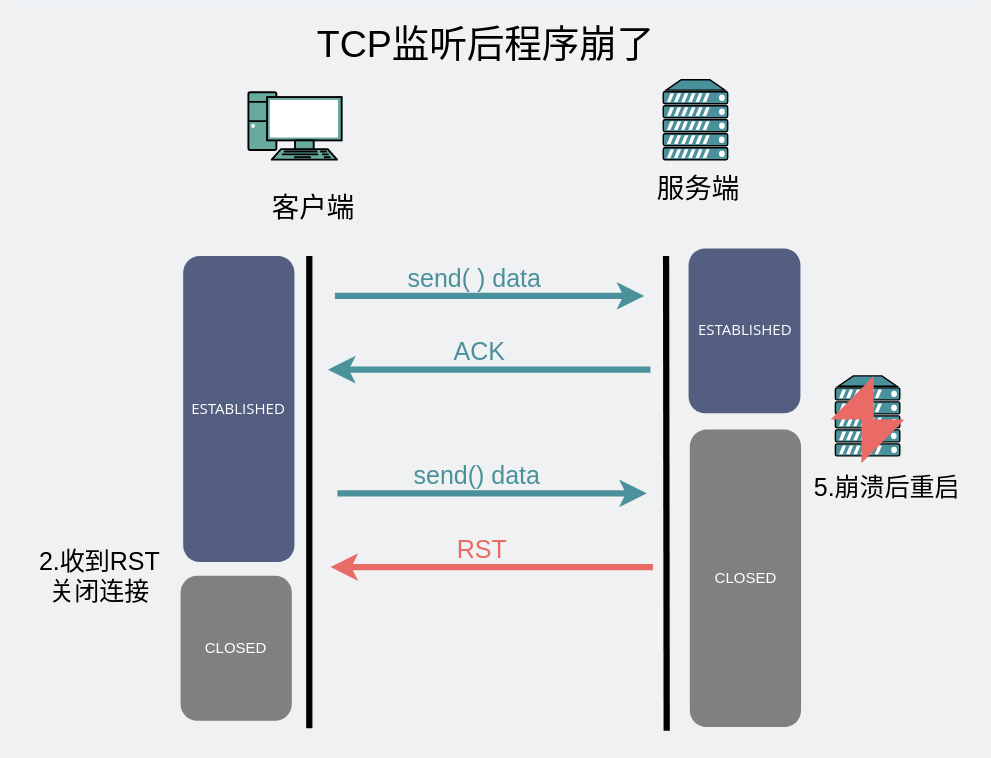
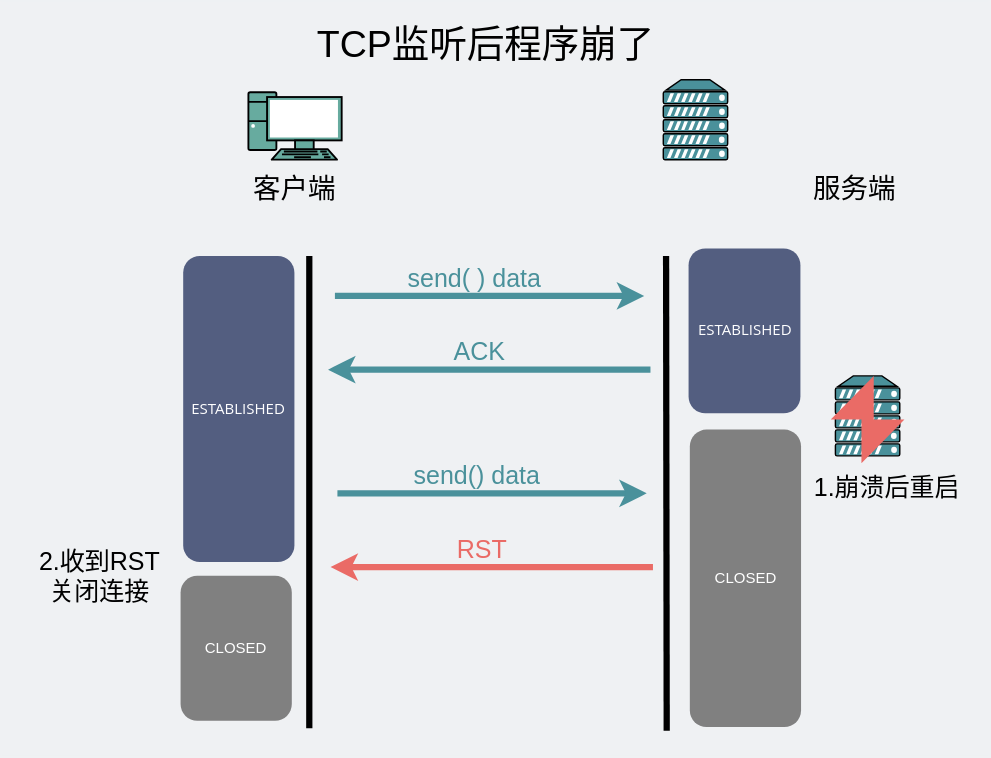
  <mxCell id="0" />
  <mxCell id="1" parent="0" />
  <mxCell id="2" value="" style="fontColor=#0066CC;verticalAlign=top;verticalLabelPosition=bottom;labelPosition=center;align=center;html=1;outlineConnect=0;gradientColor=none;gradientDirection=north;strokeWidth=2;shape=mxgraph.networks.pc;fillColor=#67AB9F;fontSize=30;" parent="1" vertex="1"><mxGeometry x="198.27" y="73" width="74.65" height="54" as="geometry" /></mxCell>
- <mxCell id="3" value="客户端" style="text;html=1;strokeColor=none;fillColor=none;align=center;verticalAlign=middle;whiteSpace=wrap;rounded=0;fontSize=22;" parent="1" vertex="1"><mxGeometry x="161.09" y="156" width="179" height="20" as="geometry" /></mxCell>
+ <mxCell id="3" value="客户端" style="text;html=1;strokeColor=none;fillColor=none;align=center;verticalAlign=middle;whiteSpace=wrap;rounded=0;fontSize=22;" parent="1" vertex="1"><mxGeometry x="146.09" y="141" width="179" height="20" as="geometry" /></mxCell>
  <mxCell id="4" value="" style="fontColor=#0066CC;verticalAlign=top;verticalLabelPosition=bottom;labelPosition=center;align=center;html=1;outlineConnect=0;gradientColor=none;gradientDirection=north;strokeWidth=2;shape=mxgraph.networks.server;fillColor=#4A919B;" parent="1" vertex="1"><mxGeometry x="530.27" y="63" width="51.5" height="64" as="geometry" /></mxCell>
- <mxCell id="5" value="服务端" style="text;html=1;strokeColor=none;fillColor=none;align=center;verticalAlign=middle;whiteSpace=wrap;rounded=0;fontSize=22;" parent="1" vertex="1"><mxGeometry x="469.27" y="141" width="179" height="20" as="geometry" /></mxCell>
+ <mxCell id="5" value="服务端" style="text;html=1;strokeColor=none;fillColor=none;align=center;verticalAlign=middle;whiteSpace=wrap;rounded=0;fontSize=22;" parent="1" vertex="1"><mxGeometry x="594.27" y="141" width="179" height="20" as="geometry" /></mxCell>
  <mxCell id="6" value="&lt;font style=&quot;font-size: 30px&quot;&gt;TCP监听后程序崩了&lt;/font&gt;" style="text;html=1;strokeColor=none;fillColor=none;align=center;verticalAlign=middle;whiteSpace=wrap;rounded=0;" parent="1" vertex="1"><mxGeometry x="190.5" y="20" width="395" height="28" as="geometry" /></mxCell>
  <mxCell id="7" value="" style="endArrow=none;html=1;strokeWidth=5;" parent="1" edge="1"><mxGeometry width="50" height="50" relative="1" as="geometry"><mxPoint x="247" y="582" as="sourcePoint" /><mxPoint x="247" y="204" as="targetPoint" /></mxGeometry></mxCell>
  <mxCell id="8" value="" style="endArrow=classic;html=1;strokeWidth=5;fontSize=20;strokeColor=#4A919B;" parent="1" edge="1"><mxGeometry width="50" height="50" relative="1" as="geometry"><mxPoint x="267.5" y="236" as="sourcePoint" /><mxPoint x="515" y="236" as="targetPoint" /></mxGeometry></mxCell>
  <mxCell id="9" value="send( ) data" style="text;html=1;fillColor=none;align=center;verticalAlign=middle;whiteSpace=wrap;rounded=0;fontSize=20;fontColor=#4A919B;" parent="1" vertex="1"><mxGeometry x="306" y="210" width="146.5" height="21" as="geometry" /></mxCell>
  <mxCell id="10" value="" style="endArrow=none;html=1;strokeWidth=5;startArrow=classic;startFill=1;endFill=0;fontColor=#4A919B;strokeColor=#4A919B;" parent="1" edge="1"><mxGeometry width="50" height="50" relative="1" as="geometry"><mxPoint x="262" y="295" as="sourcePoint" /><mxPoint x="520" y="295" as="targetPoint" /></mxGeometry></mxCell>
  <mxCell id="11" value="&lt;span style=&quot;font-family: &amp;quot;open sans&amp;quot; , &amp;quot;clear sans&amp;quot; , &amp;quot;helvetica neue&amp;quot; , &amp;quot;helvetica&amp;quot; , &amp;quot;arial&amp;quot; , sans-serif&quot;&gt;&lt;font style=&quot;font-size: 12px&quot;&gt;ESTABLISHED&lt;/font&gt;&lt;/span&gt;" style="rounded=1;whiteSpace=wrap;html=1;dashed=1;strokeWidth=3;strokeColor=none;fillColor=#535E80;fontColor=#FFFFFF;" parent="1" vertex="1"><mxGeometry x="550.5" y="198" width="89.5" height="132" as="geometry" /></mxCell>
  <mxCell id="12" value="ACK" style="text;html=1;strokeColor=none;fillColor=none;align=center;verticalAlign=middle;whiteSpace=wrap;rounded=0;fontSize=20;rotation=0;fontColor=#4A919B;" parent="1" vertex="1"><mxGeometry x="340" y="264" width="87" height="32" as="geometry" /></mxCell>
  <mxCell id="13" value="" style="endArrow=none;html=1;strokeWidth=5;" parent="1" edge="1"><mxGeometry width="50" height="50" relative="1" as="geometry"><mxPoint x="533" y="584" as="sourcePoint" /><mxPoint x="532.5" y="204" as="targetPoint" /></mxGeometry></mxCell>
  <mxCell id="14" value="&lt;font color=&quot;#ffffff&quot;&gt;CLOSED&lt;/font&gt;" style="rounded=1;whiteSpace=wrap;html=1;strokeWidth=3;strokeColor=none;fillColor=#808080;" parent="1" vertex="1"><mxGeometry x="551.5" y="343" width="89" height="238" as="geometry" /></mxCell>
  <mxCell id="15" value="&lt;span style=&quot;font-family: &amp;#34;open sans&amp;#34; , &amp;#34;clear sans&amp;#34; , &amp;#34;helvetica neue&amp;#34; , &amp;#34;helvetica&amp;#34; , &amp;#34;arial&amp;#34; , sans-serif&quot;&gt;&lt;font style=&quot;font-size: 12px&quot;&gt;ESTABLISHED&lt;br&gt;&lt;/font&gt;&lt;/span&gt;" style="rounded=1;whiteSpace=wrap;html=1;dashed=1;strokeWidth=3;fillColor=#535E80;strokeColor=none;fontColor=#FFFFFF;" parent="1" vertex="1"><mxGeometry x="146.09" y="204" width="89" height="245" as="geometry" /></mxCell>
  <mxCell id="16" value="" style="fontColor=#0066CC;verticalAlign=top;verticalLabelPosition=bottom;labelPosition=center;align=center;html=1;outlineConnect=0;gradientColor=none;gradientDirection=north;strokeWidth=2;shape=mxgraph.networks.server;fillColor=#4A919B;" vertex="1" parent="1"><mxGeometry x="668" y="300" width="51.5" height="64" as="geometry" /></mxCell>
  <mxCell id="17" value="" style="html=1;verticalLabelPosition=bottom;align=center;labelBackgroundColor=#ffffff;verticalAlign=top;strokeWidth=2;shadow=0;dashed=0;shape=mxgraph.ios7.icons.flash;strokeColor=none;fillColor=#EA6B66;" vertex="1" parent="1"><mxGeometry x="664.25" y="300" width="59" height="70" as="geometry" /></mxCell>
- <mxCell id="18" value="&lt;font style=&quot;font-size: 20px&quot;&gt;5.崩溃后重启&lt;/font&gt;" style="text;html=1;strokeColor=none;fillColor=none;align=center;verticalAlign=middle;whiteSpace=wrap;rounded=0;" vertex="1" parent="1"><mxGeometry x="648.27" y="372" width="122.73" height="33" as="geometry" /></mxCell>
+ <mxCell id="18" value="&lt;font style=&quot;font-size: 20px&quot;&gt;1.崩溃后重启&lt;/font&gt;" style="text;html=1;strokeColor=none;fillColor=none;align=center;verticalAlign=middle;whiteSpace=wrap;rounded=0;" vertex="1" parent="1"><mxGeometry x="648.27" y="372" width="122.73" height="33" as="geometry" /></mxCell>
  <mxCell id="19" value="" style="endArrow=classic;html=1;strokeWidth=5;fontSize=20;fontColor=#4A919B;strokeColor=#4A919B;" edge="1" parent="1"><mxGeometry width="50" height="50" relative="1" as="geometry"><mxPoint x="269.5" y="394" as="sourcePoint" /><mxPoint x="517" y="394" as="targetPoint" /></mxGeometry></mxCell>
  <mxCell id="20" value="send() data" style="text;html=1;strokeColor=none;fillColor=none;align=center;verticalAlign=middle;whiteSpace=wrap;rounded=0;fontSize=20;fontColor=#4A919B;" vertex="1" parent="1"><mxGeometry x="308" y="368" width="146.5" height="21" as="geometry" /></mxCell>
  <mxCell id="21" value="" style="endArrow=none;html=1;strokeWidth=5;startArrow=classic;startFill=1;endFill=0;fontColor=#4A919B;strokeColor=#EA6B66;" edge="1" parent="1"><mxGeometry width="50" height="50" relative="1" as="geometry"><mxPoint x="264" y="453" as="sourcePoint" /><mxPoint x="522" y="453" as="targetPoint" /></mxGeometry></mxCell>
  <mxCell id="22" value="RST" style="text;html=1;strokeColor=none;fillColor=none;align=center;verticalAlign=middle;whiteSpace=wrap;rounded=0;fontSize=20;rotation=0;fontColor=#EA6B66;" vertex="1" parent="1"><mxGeometry x="342" y="422" width="87" height="32" as="geometry" /></mxCell>
  <mxCell id="23" value="&lt;font color=&quot;#ffffff&quot;&gt;CLOSED&lt;/font&gt;" style="rounded=1;whiteSpace=wrap;html=1;strokeWidth=3;strokeColor=none;fillColor=#808080;" vertex="1" parent="1"><mxGeometry x="144" y="460" width="89" height="116" as="geometry" /></mxCell>
  <mxCell id="24" value="&lt;font style=&quot;font-size: 20px&quot;&gt;2.收到RST&lt;br&gt;关闭连接&lt;br&gt;&lt;/font&gt;" style="text;html=1;strokeColor=none;fillColor=none;align=center;verticalAlign=middle;whiteSpace=wrap;rounded=0;" vertex="1" parent="1"><mxGeometry x="20" y="443" width="119" height="33" as="geometry" /></mxCell>
